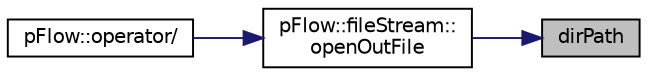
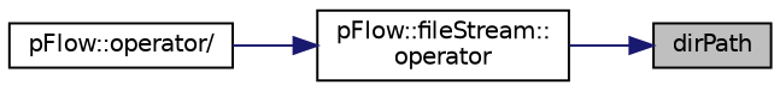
  digraph {
    rankdir=RL
    node [color=black fillcolor=white fontname=Helvetica fontsize=10 shape=record style=filled]
    edge [color=midnightblue dir=back fontname=Helvetica fontsize=10 labelfontname=Helvetica labelfontsize=10 style=solid]
    n1 [fillcolor=grey75 fontcolor=black height=0.2 label=dirPath width=0.4]
-   n2 [height=0.2 label="pFlow::fileStream::\lopenOutFile" width=0.4]
+   n2 [height=0.2 label="pFlow::fileStream::\loperator" width=0.4]
    n3 [height=0.2 label="pFlow::operator/" width=0.4]
    n1 -> n2
    n2 -> n3
  }
